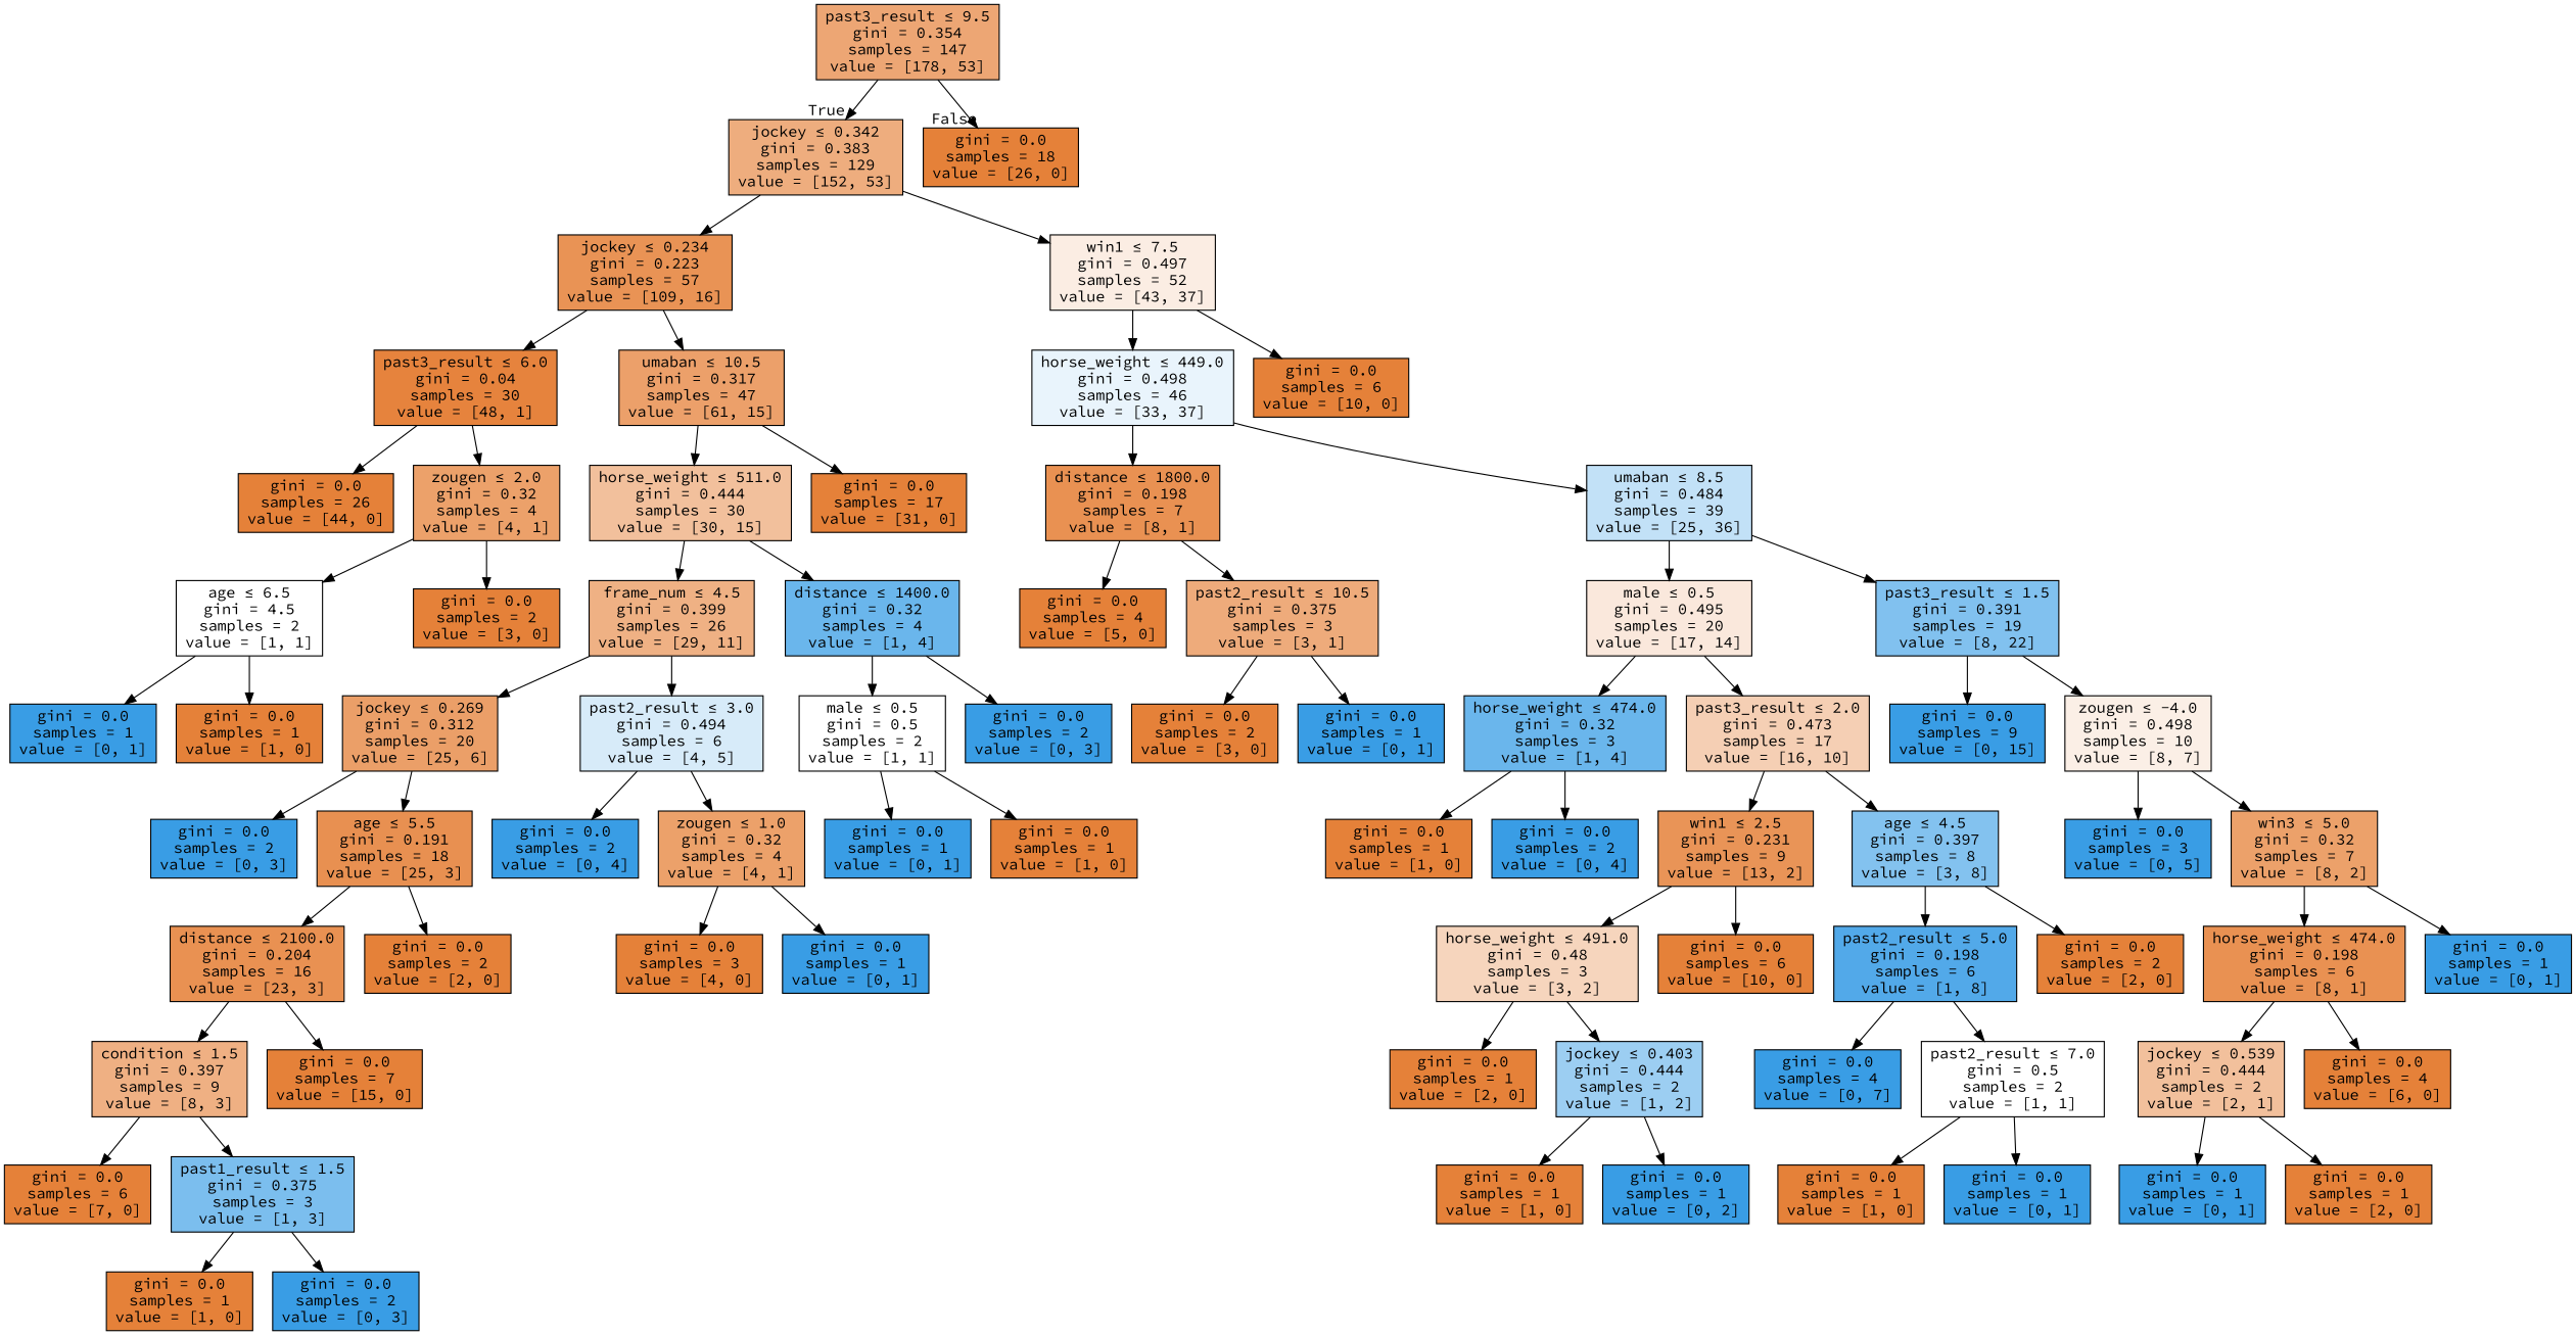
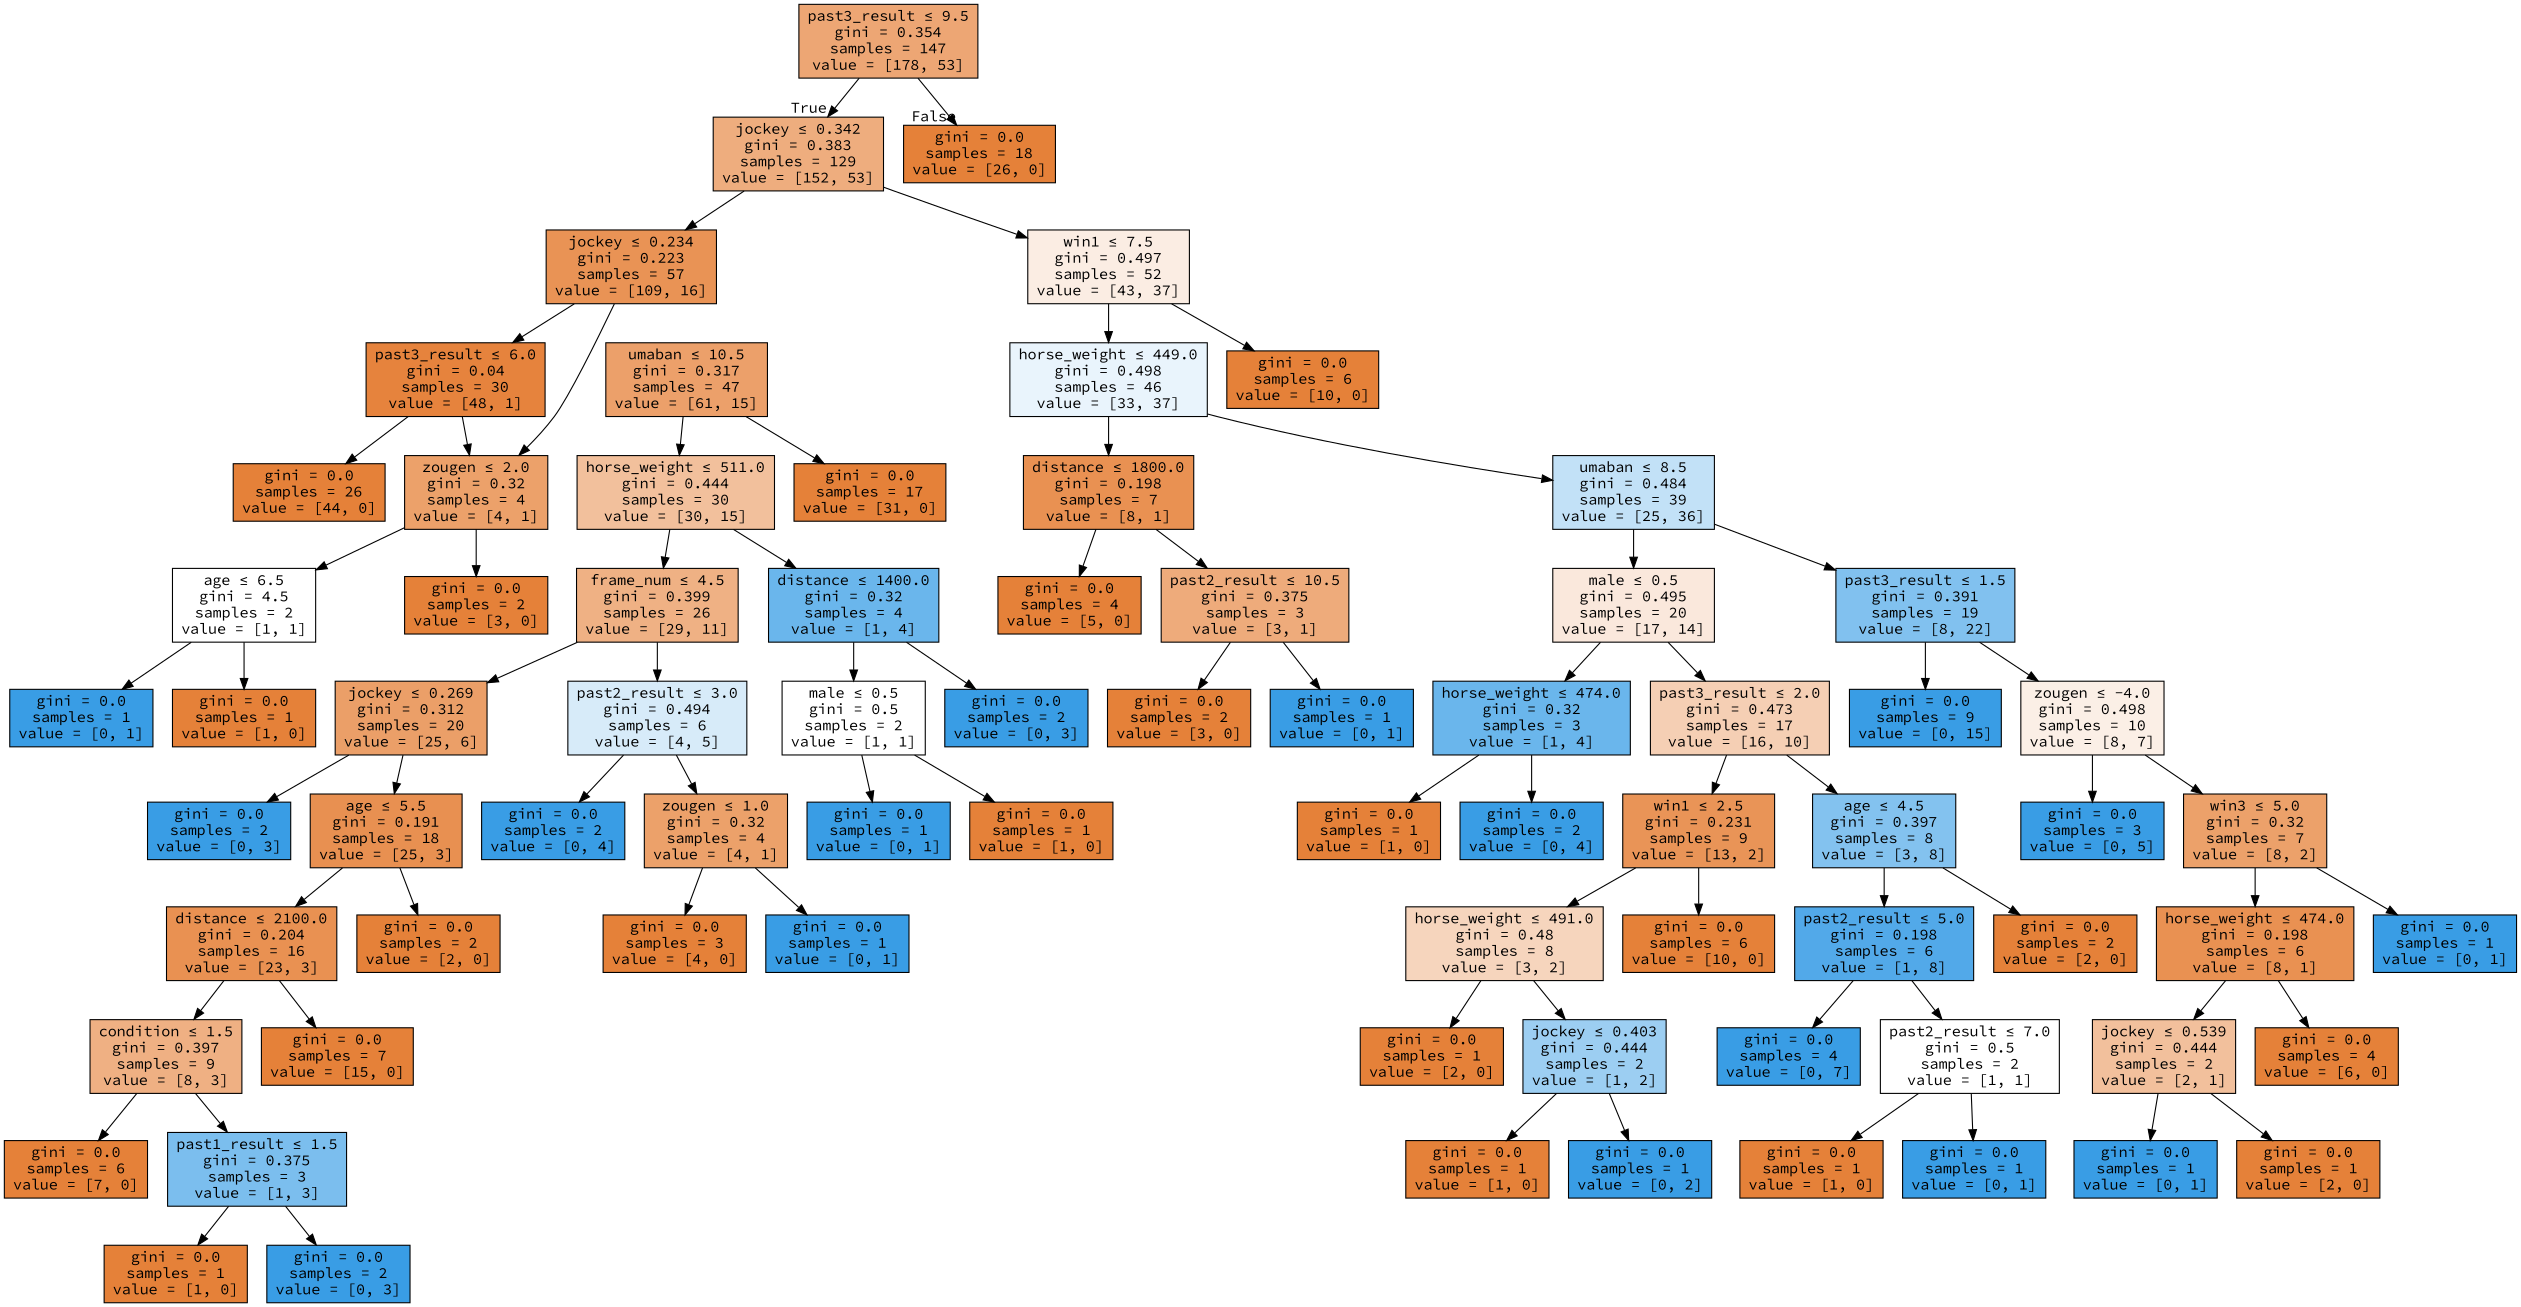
  digraph {
    fontname="Source Code Pro"
    node [color=black fillcolor="#e58139ff" fontname="Source Code Pro" shape=box style=filled]
    edge [fontname="Source Code Pro"]
    n1 [fillcolor="#e58139b3" label=<past3_result &le; 9.5<br/>gini = 0.354<br/>samples = 147<br/>value = [178, 53]>]
    n2 [fillcolor="#e58139a6" label=<jockey &le; 0.342<br/>gini = 0.383<br/>samples = 129<br/>value = [152, 53]>]
    n3 [label=<gini = 0.0<br/>samples = 18<br/>value = [26, 0]>]
    n4 [fillcolor="#e58139da" label=<jockey &le; 0.234<br/>gini = 0.223<br/>samples = 57<br/>value = [109, 16]>]
    n5 [fillcolor="#e5813924" label=<win1 &le; 7.5<br/>gini = 0.497<br/>samples = 52<br/>value = [43, 37]>]
    n6 [fillcolor="#e58139fa" label=<past3_result &le; 6.0<br/>gini = 0.04<br/>samples = 30<br/>value = [48, 1]>]
    n7 [fillcolor="#e58139c0" label=<umaban &le; 10.5<br/>gini = 0.317<br/>samples = 47<br/>value = [61, 15]>]
    n8 [fillcolor="#399de51c" label=<horse_weight &le; 449.0<br/>gini = 0.498<br/>samples = 46<br/>value = [33, 37]>]
    n9 [label=<gini = 0.0<br/>samples = 6<br/>value = [10, 0]>]
    n10 [label=<gini = 0.0<br/>samples = 26<br/>value = [44, 0]>]
    n11 [fillcolor="#e58139bf" label=<zougen &le; 2.0<br/>gini = 0.32<br/>samples = 4<br/>value = [4, 1]>]
    n12 [fillcolor="#e581397f" label=<horse_weight &le; 511.0<br/>gini = 0.444<br/>samples = 30<br/>value = [30, 15]>]
    n13 [label=<gini = 0.0<br/>samples = 17<br/>value = [31, 0]>]
    n14 [fillcolor="#e5813900" label=<age &le; 6.5<br/>gini = 4.5<br/>samples = 2<br/>value = [1, 1]>]
    n15 [label=<gini = 0.0<br/>samples = 2<br/>value = [3, 0]>]
    n16 [fillcolor="#399de5ff" label=<gini = 0.0<br/>samples = 1<br/>value = [0, 1]>]
    n17 [label=<gini = 0.0<br/>samples = 1<br/>value = [1, 0]>]
    n18 [fillcolor="#e581399e" label=<frame_num &le; 4.5<br/>gini = 0.399<br/>samples = 26<br/>value = [29, 11]>]
    n19 [fillcolor="#399de5bf" label=<distance &le; 1400.0<br/>gini = 0.32<br/>samples = 4<br/>value = [1, 4]>]
    n20 [fillcolor="#e58139c2" label=<jockey &le; 0.269<br/>gini = 0.312<br/>samples = 20<br/>value = [25, 6]>]
    n21 [fillcolor="#399de533" label=<past2_result &le; 3.0<br/>gini = 0.494<br/>samples = 6<br/>value = [4, 5]>]
    n22 [fillcolor="#e5813900" label=<male &le; 0.5<br/>gini = 0.5<br/>samples = 2<br/>value = [1, 1]>]
    n23 [fillcolor="#399de5ff" label=<gini = 0.0<br/>samples = 2<br/>value = [0, 3]>]
    n24 [fillcolor="#399de5ff" label=<gini = 0.0<br/>samples = 2<br/>value = [0, 3]>]
    n25 [fillcolor="#e58139e0" label=<age &le; 5.5<br/>gini = 0.191<br/>samples = 18<br/>value = [25, 3]>]
    n26 [fillcolor="#399de5ff" label=<gini = 0.0<br/>samples = 2<br/>value = [0, 4]>]
    n27 [fillcolor="#e58139bf" label=<zougen &le; 1.0<br/>gini = 0.32<br/>samples = 4<br/>value = [4, 1]>]
    n28 [fillcolor="#e58139de" label=<distance &le; 2100.0<br/>gini = 0.204<br/>samples = 16<br/>value = [23, 3]>]
    n29 [label=<gini = 0.0<br/>samples = 2<br/>value = [2, 0]>]
    n30 [fillcolor="#e581399f" label=<condition &le; 1.5<br/>gini = 0.397<br/>samples = 9<br/>value = [8, 3]>]
    n31 [label=<gini = 0.0<br/>samples = 7<br/>value = [15, 0]>]
    n32 [label=<gini = 0.0<br/>samples = 6<br/>value = [7, 0]>]
    n33 [fillcolor="#399de5aa" label=<past1_result &le; 1.5<br/>gini = 0.375<br/>samples = 3<br/>value = [1, 3]>]
    n34 [label=<gini = 0.0<br/>samples = 1<br/>value = [1, 0]>]
    n35 [fillcolor="#399de5ff" label=<gini = 0.0<br/>samples = 2<br/>value = [0, 3]>]
    n36 [label=<gini = 0.0<br/>samples = 3<br/>value = [4, 0]>]
    n37 [fillcolor="#399de5ff" label=<gini = 0.0<br/>samples = 1<br/>value = [0, 1]>]
    n38 [fillcolor="#399de5ff" label=<gini = 0.0<br/>samples = 1<br/>value = [0, 1]>]
    n39 [label=<gini = 0.0<br/>samples = 1<br/>value = [1, 0]>]
    n40 [fillcolor="#e58139df" label=<distance &le; 1800.0<br/>gini = 0.198<br/>samples = 7<br/>value = [8, 1]>]
    n41 [fillcolor="#399de54e" label=<umaban &le; 8.5<br/>gini = 0.484<br/>samples = 39<br/>value = [25, 36]>]
    n42 [label=<gini = 0.0<br/>samples = 4<br/>value = [5, 0]>]
    n43 [fillcolor="#e58139aa" label=<past2_result &le; 10.5<br/>gini = 0.375<br/>samples = 3<br/>value = [3, 1]>]
    n44 [fillcolor="#e581392d" label=<male &le; 0.5<br/>gini = 0.495<br/>samples = 20<br/>value = [17, 14]>]
    n45 [fillcolor="#399de5a2" label=<past3_result &le; 1.5<br/>gini = 0.391<br/>samples = 19<br/>value = [8, 22]>]
    n46 [label=<gini = 0.0<br/>samples = 2<br/>value = [3, 0]>]
    n47 [fillcolor="#399de5ff" label=<gini = 0.0<br/>samples = 1<br/>value = [0, 1]>]
    n48 [fillcolor="#399de5bf" label=<horse_weight &le; 474.0<br/>gini = 0.32<br/>samples = 3<br/>value = [1, 4]>]
    n49 [fillcolor="#e5813960" label=<past3_result &le; 2.0<br/>gini = 0.473<br/>samples = 17<br/>value = [16, 10]>]
    n50 [fillcolor="#399de5ff" label=<gini = 0.0<br/>samples = 9<br/>value = [0, 15]>]
    n51 [fillcolor="#e5813920" label=<zougen &le; -4.0<br/>gini = 0.498<br/>samples = 10<br/>value = [8, 7]>]
    n52 [label=<gini = 0.0<br/>samples = 1<br/>value = [1, 0]>]
    n53 [fillcolor="#399de5ff" label=<gini = 0.0<br/>samples = 2<br/>value = [0, 4]>]
    n54 [fillcolor="#e58139d8" label=<win1 &le; 2.5<br/>gini = 0.231<br/>samples = 9<br/>value = [13, 2]>]
    n55 [fillcolor="#399de59f" label=<age &le; 4.5<br/>gini = 0.397<br/>samples = 8<br/>value = [3, 8]>]
-   n56 [fillcolor="#e5813955" label=<horse_weight &le; 491.0<br/>gini = 0.48<br/>samples = 3<br/>value = [3, 2]>]
+   n56 [fillcolor="#e5813955" label=<horse_weight &le; 491.0<br/>gini = 0.48<br/>samples = 8<br/>value = [3, 2]>]
    n57 [label=<gini = 0.0<br/>samples = 6<br/>value = [10, 0]>]
    n58 [fillcolor="#399de5df" label=<past2_result &le; 5.0<br/>gini = 0.198<br/>samples = 6<br/>value = [1, 8]>]
    n59 [label=<gini = 0.0<br/>samples = 2<br/>value = [2, 0]>]
    n60 [label=<gini = 0.0<br/>samples = 1<br/>value = [2, 0]>]
    n61 [fillcolor="#399de57f" label=<jockey &le; 0.403<br/>gini = 0.444<br/>samples = 2<br/>value = [1, 2]>]
    n62 [label=<gini = 0.0<br/>samples = 1<br/>value = [1, 0]>]
    n63 [fillcolor="#399de5ff" label=<gini = 0.0<br/>samples = 1<br/>value = [0, 2]>]
    n64 [fillcolor="#399de5ff" label=<gini = 0.0<br/>samples = 4<br/>value = [0, 7]>]
    n65 [fillcolor="#e5813900" label=<past2_result &le; 7.0<br/>gini = 0.5<br/>samples = 2<br/>value = [1, 1]>]
    n66 [label=<gini = 0.0<br/>samples = 1<br/>value = [1, 0]>]
    n67 [fillcolor="#399de5ff" label=<gini = 0.0<br/>samples = 1<br/>value = [0, 1]>]
    n68 [fillcolor="#399de5ff" label=<gini = 0.0<br/>samples = 3<br/>value = [0, 5]>]
    n69 [fillcolor="#e58139bf" label=<win3 &le; 5.0<br/>gini = 0.32<br/>samples = 7<br/>value = [8, 2]>]
    n70 [fillcolor="#e58139df" label=<horse_weight &le; 474.0<br/>gini = 0.198<br/>samples = 6<br/>value = [8, 1]>]
    n71 [fillcolor="#399de5ff" label=<gini = 0.0<br/>samples = 1<br/>value = [0, 1]>]
    n72 [fillcolor="#e581397f" label=<jockey &le; 0.539<br/>gini = 0.444<br/>samples = 2<br/>value = [2, 1]>]
    n73 [label=<gini = 0.0<br/>samples = 4<br/>value = [6, 0]>]
    n74 [fillcolor="#399de5ff" label=<gini = 0.0<br/>samples = 1<br/>value = [0, 1]>]
    n75 [label=<gini = 0.0<br/>samples = 1<br/>value = [2, 0]>]
    n1 -> n2 [headlabel=True labelangle=45 labeldistance=2.5]
    n1 -> n3 [headlabel=False labelangle=-45 labeldistance=2.5]
    n2 -> n4
    n2 -> n5
    n4 -> n6
-   n4 -> n7
+   n4 -> n11
    n5 -> n8
    n5 -> n9
    n6 -> n10
    n6 -> n11
    n7 -> n12
    n7 -> n13
    n8 -> n40
    n8 -> n41
    n11 -> n14
    n11 -> n15
    n12 -> n18
    n12 -> n19
    n14 -> n16
    n14 -> n17
    n18 -> n20
    n18 -> n21
    n19 -> n22
    n19 -> n23
    n20 -> n24
    n20 -> n25
    n21 -> n26
    n21 -> n27
    n22 -> n38
    n22 -> n39
    n25 -> n28
    n25 -> n29
    n27 -> n36
    n27 -> n37
    n28 -> n30
    n28 -> n31
    n30 -> n32
    n30 -> n33
    n33 -> n34
    n33 -> n35
    n40 -> n42
    n40 -> n43
    n41 -> n44
    n41 -> n45
    n43 -> n46
    n43 -> n47
    n44 -> n48
    n44 -> n49
    n45 -> n50
    n45 -> n51
    n48 -> n52
    n48 -> n53
    n49 -> n54
    n49 -> n55
    n51 -> n68
    n51 -> n69
    n54 -> n56
    n54 -> n57
    n55 -> n58
    n55 -> n59
    n56 -> n60
    n56 -> n61
    n58 -> n64
    n58 -> n65
    n61 -> n62
    n61 -> n63
    n65 -> n66
    n65 -> n67
    n69 -> n70
    n69 -> n71
    n70 -> n72
    n70 -> n73
    n72 -> n74
    n72 -> n75
  }
